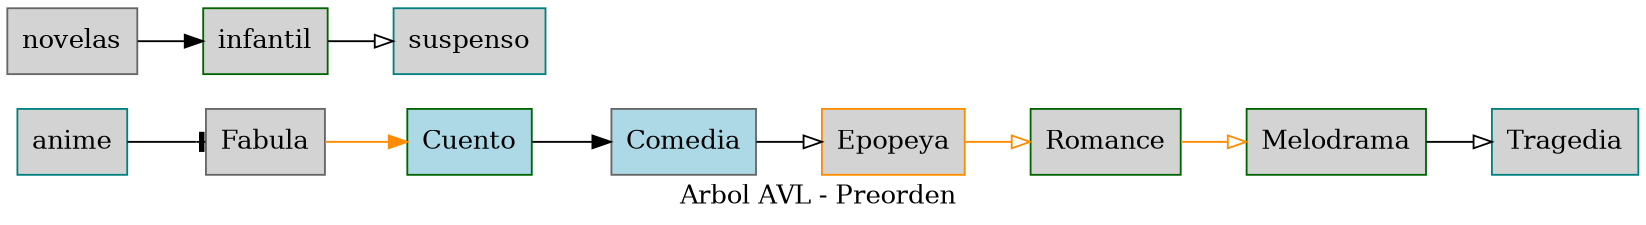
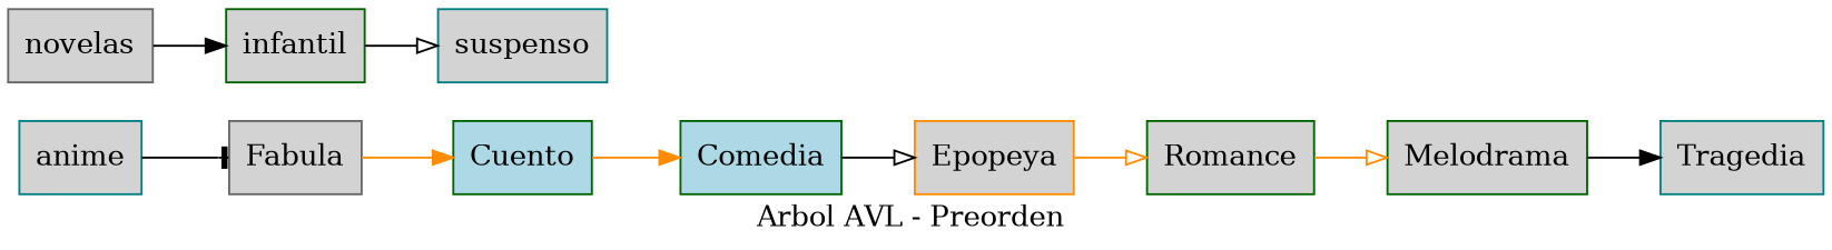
  digraph {
    label="Arbol AVL - Preorden "
    rankdir=LR
    node [color=darkgreen fillcolor=lightgrey shape=record style=filled]
    edge [arrowhead=normal color=black]
    n1 [color=teal label=anime]
    n2 [color=gray40 label=Fabula]
    n3 [fillcolor=lightblue label=Cuento]
-   n4 [color=gray40 fillcolor=lightblue label=Comedia]
+   n4 [fillcolor=lightblue label=Comedia]
    n5 [color=darkorange label=Epopeya]
    n6 [label=Romance]
    n7 [label=Melodrama]
    n8 [color=teal label=Tragedia]
    n9 [color=gray40 label=novelas]
    n10 [label=infantil]
    n11 [color=teal label=suspenso]
    n1 -> n2 [arrowhead=tee]
    n2 -> n3 [color=darkorange]
-   n3 -> n4
+   n3 -> n4 [color=darkorange]
    n4 -> n5 [arrowhead=onormal]
    n5 -> n6 [arrowhead=onormal color=darkorange]
    n6 -> n7 [arrowhead=onormal color=darkorange]
-   n7 -> n8 [arrowhead=onormal]
+   n7 -> n8
    n9 -> n10
    n10 -> n11 [arrowhead=onormal]
  }
